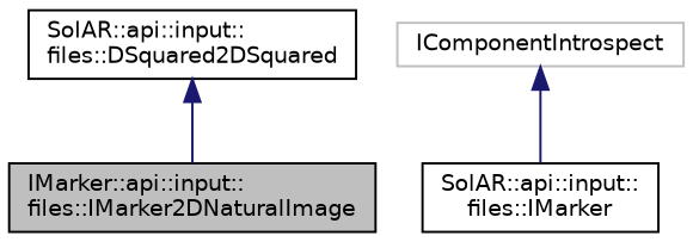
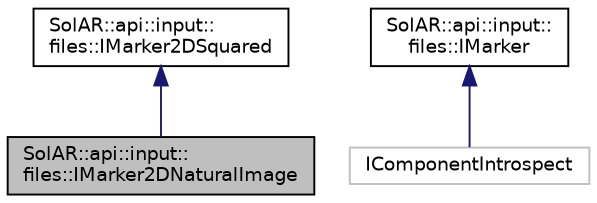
  digraph {
    node [color=black fillcolor=white fontname=Helvetica fontsize=10 shape=record style=filled]
    edge [color=midnightblue dir=back fontname=Helvetica fontsize=10 labelfontname=Helvetica labelfontsize=10 style=solid]
-   n1 [fillcolor=grey75 fontcolor=black height=0.2 label="IMarker::api::input::\lfiles::IMarker2DNaturalImage" width=0.4]
-   n2 [height=0.2 label="SolAR::api::input::\lfiles::DSquared2DSquared" width=0.4]
+   n1 [fillcolor=grey75 fontcolor=black height=0.2 label="SolAR::api::input::\lfiles::IMarker2DNaturalImage" width=0.4]
+   n2 [height=0.2 label="SolAR::api::input::\lfiles::IMarker2DSquared" width=0.4]
    n3 [height=0.2 label="SolAR::api::input::\lfiles::IMarker" width=0.4]
    n4 [color=grey75 height=0.2 label=IComponentIntrospect width=0.4]
    n2 -> n1
-   n4 -> n3
+   n3 -> n4
  }
